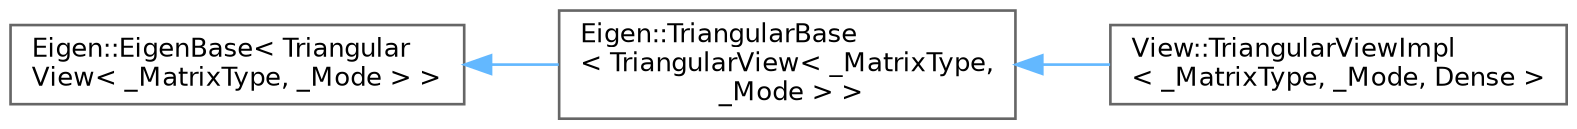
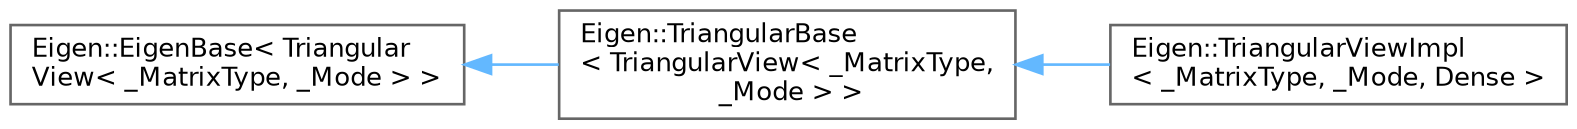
  digraph {
    rankdir=LR
    node [color=grey40 fillcolor=white fontname=Helvetica fontsize=10 shape=box style=filled]
    edge [color=steelblue1 dir=back fontname=Helvetica fontsize=10 labelfontname=Helvetica labelfontsize=10 style=solid]
    n1 [height=0.2 label="Eigen::EigenBase\< Triangular\lView\< _MatrixType, _Mode \> \>" width=0.4]
    n2 [height=0.2 label="Eigen::TriangularBase\l\< TriangularView\< _MatrixType,\l _Mode \> \>" width=0.4]
-   n3 [height=0.2 label="View::TriangularViewImpl\l\< _MatrixType, _Mode, Dense \>" width=0.4]
+   n3 [height=0.2 label="Eigen::TriangularViewImpl\l\< _MatrixType, _Mode, Dense \>" width=0.4]
    n1 -> n2
    n2 -> n3
  }
